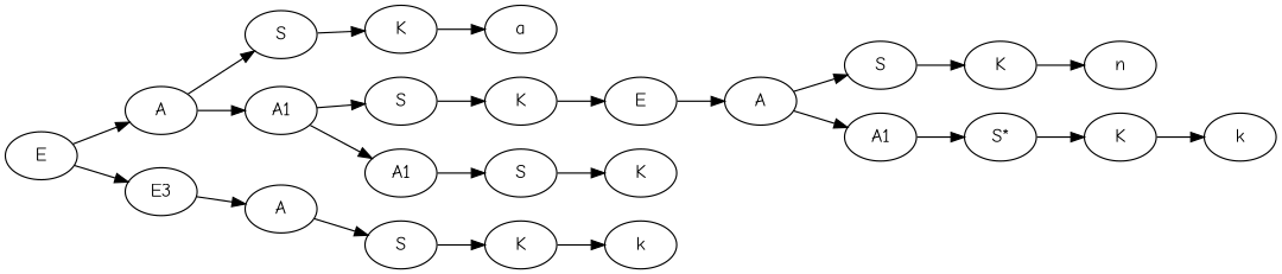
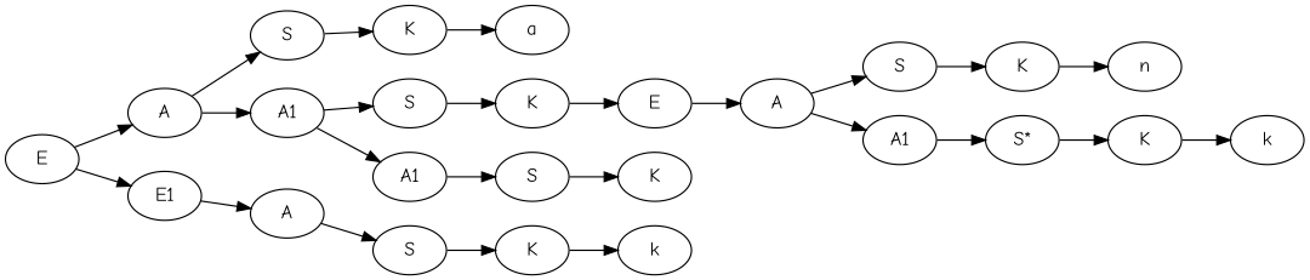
  digraph {
    fontname="Comic Neue"
    rankdir=LR
    node [fontname="Comic Neue"]
    edge [fontname="Comic Neue"]
    n1 [label=E]
    n2 [label=A]
-   n3 [label=E3]
+   n3 [label=E1]
    n4 [label=S]
    n5 [label=A1]
    n6 [label=A]
    n7 [label=K]
    n8 [label=S]
    n9 [label=A1]
    n10 [label=a]
    n11 [label=K]
    n12 [label=S]
    n13 [label=E]
    n14 [label=A]
    n15 [label=S]
    n16 [label=A1]
    n17 [label=K]
    n18 [label="S*"]
    n19 [label=n]
    n20 [label=K]
    n21 [label=k]
    n22 [label=K]
    n23 [label=S]
    n24 [label=K]
    n25 [label=k]
    n1 -> n2
    n1 -> n3
    n2 -> n4
    n2 -> n5
    n3 -> n6
    n4 -> n7
    n5 -> n8
    n5 -> n9
    n6 -> n23
    n7 -> n10
    n8 -> n11
    n9 -> n12
    n11 -> n13
    n12 -> n22
    n13 -> n14
    n14 -> n15
    n14 -> n16
    n15 -> n17
    n16 -> n18
    n17 -> n19
    n18 -> n20
    n20 -> n21
    n23 -> n24
    n24 -> n25
  }
